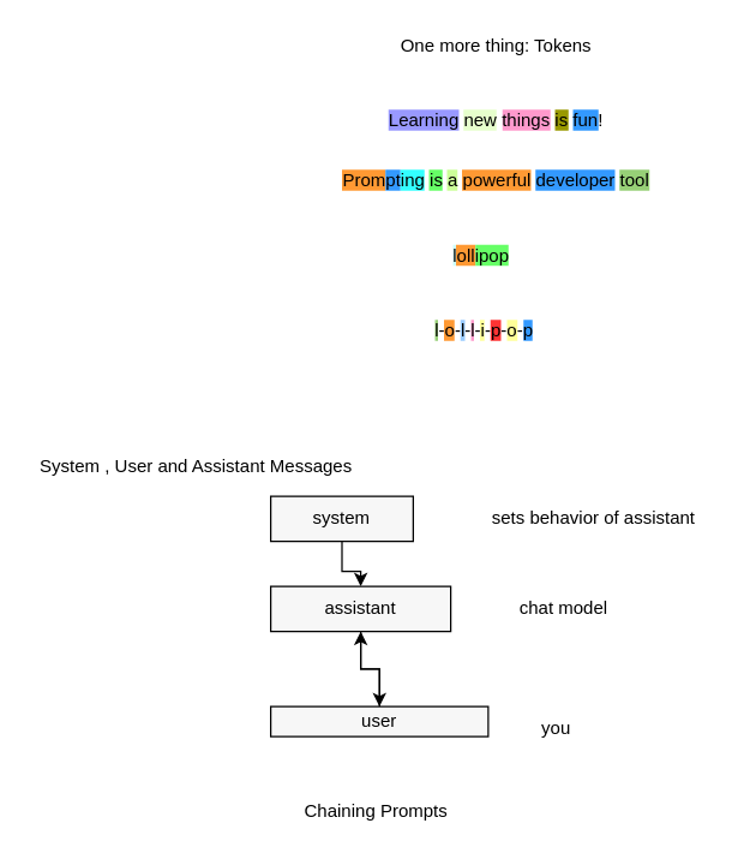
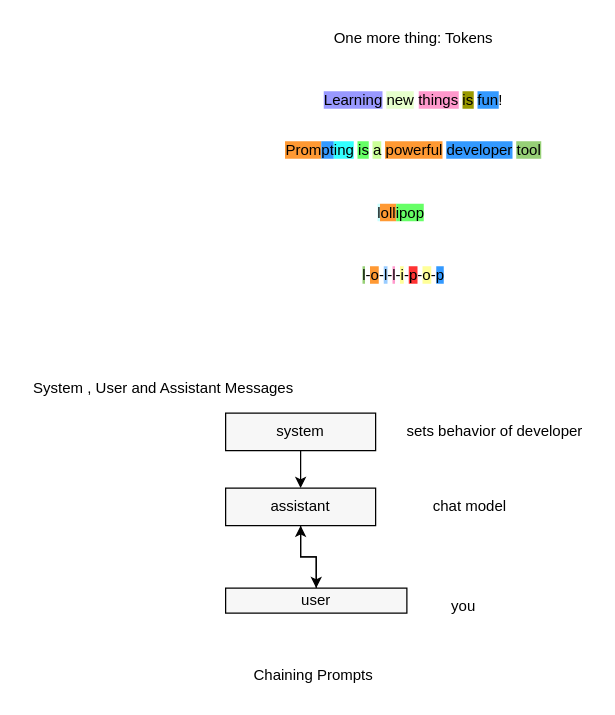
  <mxCell id="0" />
  <mxCell id="1" parent="0" />
  <mxCell id="2" value="&lt;span style=&quot;background-color: rgb(153 , 153 , 255)&quot;&gt;Learning&lt;/span&gt; &lt;span style=&quot;background-color: rgb(230 , 255 , 204)&quot;&gt;new&lt;/span&gt; &lt;span style=&quot;background-color: rgb(255 , 153 , 204)&quot;&gt;things&lt;/span&gt; &lt;span style=&quot;background-color: rgb(153 , 153 , 0)&quot;&gt;is&lt;/span&gt; &lt;span style=&quot;background-color: rgb(51 , 153 , 255)&quot;&gt;fun&lt;/span&gt;!" style="text;html=1;resizable=0;autosize=1;align=center;verticalAlign=middle;points=[];fillColor=none;strokeColor=none;rounded=0;" vertex="1" parent="1"><mxGeometry x="250" y="70" width="160" height="20" as="geometry" /></mxCell>
  <mxCell id="3" value="&lt;span style=&quot;background-color: rgb(255 , 153 , 51)&quot;&gt;Prom&lt;/span&gt;&lt;span style=&quot;background-color: rgb(51 , 153 , 255)&quot;&gt;pt&lt;/span&gt;&lt;span style=&quot;background-color: rgb(51 , 255 , 255)&quot;&gt;ing&lt;/span&gt; &lt;span style=&quot;background-color: rgb(102 , 255 , 102)&quot;&gt;is&lt;/span&gt; &lt;span style=&quot;background-color: rgb(204 , 255 , 153)&quot;&gt;a&lt;/span&gt; &lt;span style=&quot;background-color: rgb(255 , 153 , 51)&quot;&gt;powerful&lt;/span&gt; &lt;span style=&quot;background-color: rgb(51 , 153 , 255)&quot;&gt;developer&lt;/span&gt; &lt;span style=&quot;background-color: rgb(151 , 208 , 119)&quot;&gt;tool&lt;/span&gt;" style="text;html=1;resizable=0;autosize=1;align=center;verticalAlign=middle;points=[];fillColor=none;strokeColor=none;rounded=0;" vertex="1" parent="1"><mxGeometry x="220" y="110" width="220" height="20" as="geometry" /></mxCell>
  <mxCell id="4" value="&lt;span style=&quot;background-color: rgb(204 , 255 , 255)&quot;&gt;l&lt;/span&gt;&lt;span style=&quot;background-color: rgb(255 , 153 , 51)&quot;&gt;oll&lt;/span&gt;&lt;span style=&quot;background-color: rgb(102 , 255 , 102)&quot;&gt;ipop&lt;/span&gt;" style="text;html=1;resizable=0;autosize=1;align=center;verticalAlign=middle;points=[];fillColor=none;strokeColor=none;rounded=0;" vertex="1" parent="1"><mxGeometry x="295" y="160" width="50" height="20" as="geometry" /></mxCell>
  <mxCell id="5" value="&lt;span style=&quot;background-color: rgb(151 , 208 , 119)&quot;&gt;l&lt;/span&gt;-&lt;span style=&quot;background-color: rgb(255 , 153 , 51)&quot;&gt;o&lt;/span&gt;-&lt;span style=&quot;background-color: rgb(153 , 204 , 255)&quot;&gt;l&lt;/span&gt;-&lt;span style=&quot;background-color: rgb(255 , 153 , 204)&quot;&gt;l&lt;/span&gt;-&lt;span style=&quot;background-color: rgb(255 , 255 , 153)&quot;&gt;i&lt;/span&gt;-&lt;span style=&quot;background-color: rgb(255 , 51 , 51)&quot;&gt;p&lt;/span&gt;-&lt;span style=&quot;background-color: rgb(255 , 255 , 153)&quot;&gt;o&lt;/span&gt;-&lt;span style=&quot;background-color: rgb(51 , 153 , 255)&quot;&gt;p&lt;/span&gt;" style="text;html=1;resizable=0;autosize=1;align=center;verticalAlign=middle;points=[];fillColor=none;strokeColor=none;rounded=0;" vertex="1" parent="1"><mxGeometry x="282" y="210" width="80" height="20" as="geometry" /></mxCell>
  <mxCell id="6" value="One more thing: Tokens" style="text;html=1;resizable=0;autosize=1;align=center;verticalAlign=middle;points=[];fillColor=none;strokeColor=none;rounded=0;" vertex="1" parent="1"><mxGeometry x="260" y="20" width="140" height="20" as="geometry" /></mxCell>
  <mxCell id="7" value="System , User and Assistant Messages" style="text;html=1;resizable=0;autosize=1;align=center;verticalAlign=middle;points=[];fillColor=none;strokeColor=none;rounded=0;" vertex="1" parent="1"><mxGeometry x="20" y="300" width="220" height="20" as="geometry" /></mxCell>
- <mxCell id="8" value="sets behavior of assistant" style="text;html=1;resizable=0;autosize=1;align=center;verticalAlign=middle;points=[];fillColor=none;strokeColor=none;rounded=0;" vertex="1" parent="1"><mxGeometry x="320" y="335" width="150" height="20" as="geometry" /></mxCell>
+ <mxCell id="8" value="sets behavior of developer" style="text;html=1;resizable=0;autosize=1;align=center;verticalAlign=middle;points=[];fillColor=none;strokeColor=none;rounded=0;" vertex="1" parent="1"><mxGeometry x="320" y="335" width="150" height="20" as="geometry" /></mxCell>
  <mxCell id="9" value="" style="edgeStyle=orthogonalEdgeStyle;rounded=0;orthogonalLoop=1;jettySize=auto;html=1;entryX=0.5;entryY=0;entryDx=0;entryDy=0;" edge="1" parent="1" source="10" target="12"><mxGeometry relative="1" as="geometry" /></mxCell>
- <mxCell id="10" value="system" style="rounded=0;whiteSpace=wrap;html=1;fillColor=#F7F7F7;" vertex="1" parent="1"><mxGeometry x="180" y="330" width="95" height="30" as="geometry" /></mxCell>
+ <mxCell id="10" value="system" style="rounded=0;whiteSpace=wrap;html=1;fillColor=#F7F7F7;" vertex="1" parent="1"><mxGeometry x="180" y="330" width="120" height="30" as="geometry" /></mxCell>
  <mxCell id="11" style="edgeStyle=orthogonalEdgeStyle;rounded=0;orthogonalLoop=1;jettySize=auto;html=1;entryX=0.5;entryY=0;entryDx=0;entryDy=0;" edge="1" parent="1" source="12" target="14"><mxGeometry relative="1" as="geometry" /></mxCell>
  <mxCell id="12" value="assistant&lt;span style=&quot;color: rgba(0 , 0 , 0 , 0) ; font-family: monospace ; font-size: 0px&quot;&gt;%3CmxGraphModel%3E%3Croot%3E%3CmxCell%20id%3D%220%22%2F%3E%3CmxCell%20id%3D%221%22%20parent%3D%220%22%2F%3E%3CmxCell%20id%3D%222%22%20value%3D%22system%22%20style%3D%22rounded%3D0%3BwhiteSpace%3Dwrap%3Bhtml%3D1%3BfillColor%3D%23F7F7F7%3B%22%20vertex%3D%221%22%20parent%3D%221%22%3E%3CmxGeometry%20x%3D%22190%22%20y%3D%22-190%22%20width%3D%22120%22%20height%3D%2230%22%20as%3D%22geometry%22%2F%3E%3C%2FmxCell%3E%3C%2Froot%3E%3C%2FmxGraphModel%3E&lt;/span&gt;" style="rounded=0;whiteSpace=wrap;html=1;fillColor=#F7F7F7;" vertex="1" parent="1"><mxGeometry x="180" y="390" width="120" height="30" as="geometry" /></mxCell>
  <mxCell id="13" style="edgeStyle=orthogonalEdgeStyle;rounded=0;orthogonalLoop=1;jettySize=auto;html=1;entryX=0.5;entryY=1;entryDx=0;entryDy=0;" edge="1" parent="1" source="14" target="12"><mxGeometry relative="1" as="geometry" /></mxCell>
  <mxCell id="14" value="user" style="rounded=0;whiteSpace=wrap;html=1;fillColor=#F7F7F7;" vertex="1" parent="1"><mxGeometry x="180" y="470" width="145" height="20" as="geometry" /></mxCell>
  <mxCell id="15" value="chat model" style="text;html=1;resizable=0;autosize=1;align=center;verticalAlign=middle;points=[];fillColor=none;strokeColor=none;rounded=0;" vertex="1" parent="1"><mxGeometry x="340" y="395" width="70" height="20" as="geometry" /></mxCell>
  <mxCell id="16" value="you" style="text;html=1;resizable=0;autosize=1;align=center;verticalAlign=middle;points=[];fillColor=none;strokeColor=none;rounded=0;" vertex="1" parent="1"><mxGeometry x="355" y="475" width="30" height="20" as="geometry" /></mxCell>
  <mxCell id="17" value="Chaining Prompts" style="text;html=1;resizable=0;autosize=1;align=center;verticalAlign=middle;points=[];fillColor=none;strokeColor=none;rounded=0;" vertex="1" parent="1"><mxGeometry x="195" y="530" width="110" height="20" as="geometry" /></mxCell>
